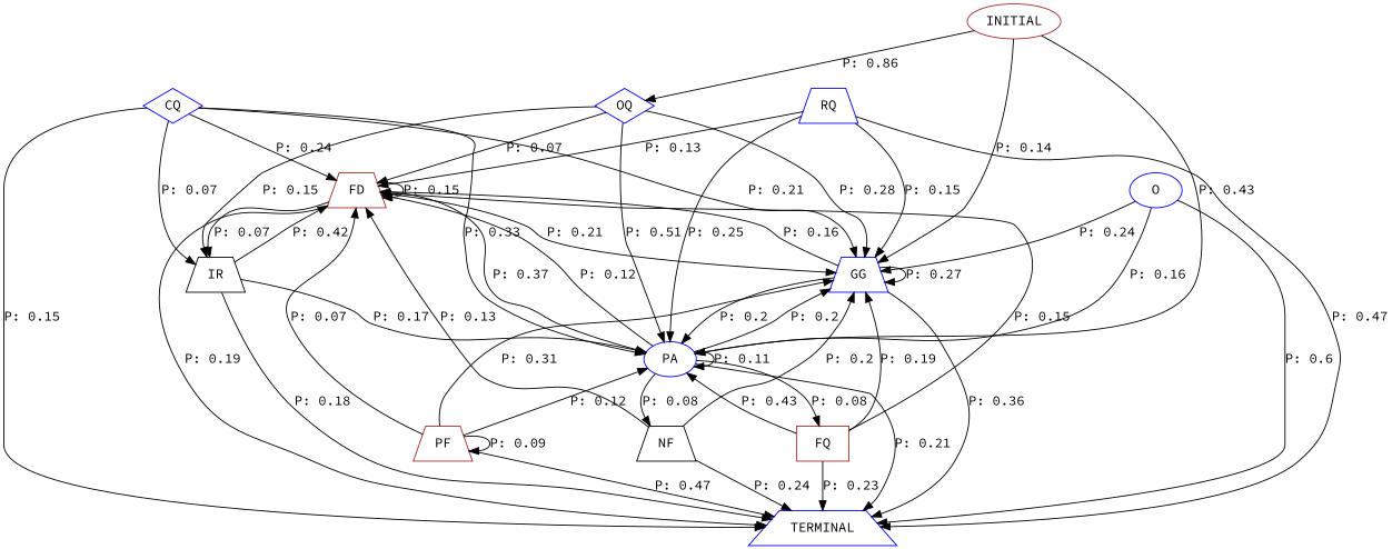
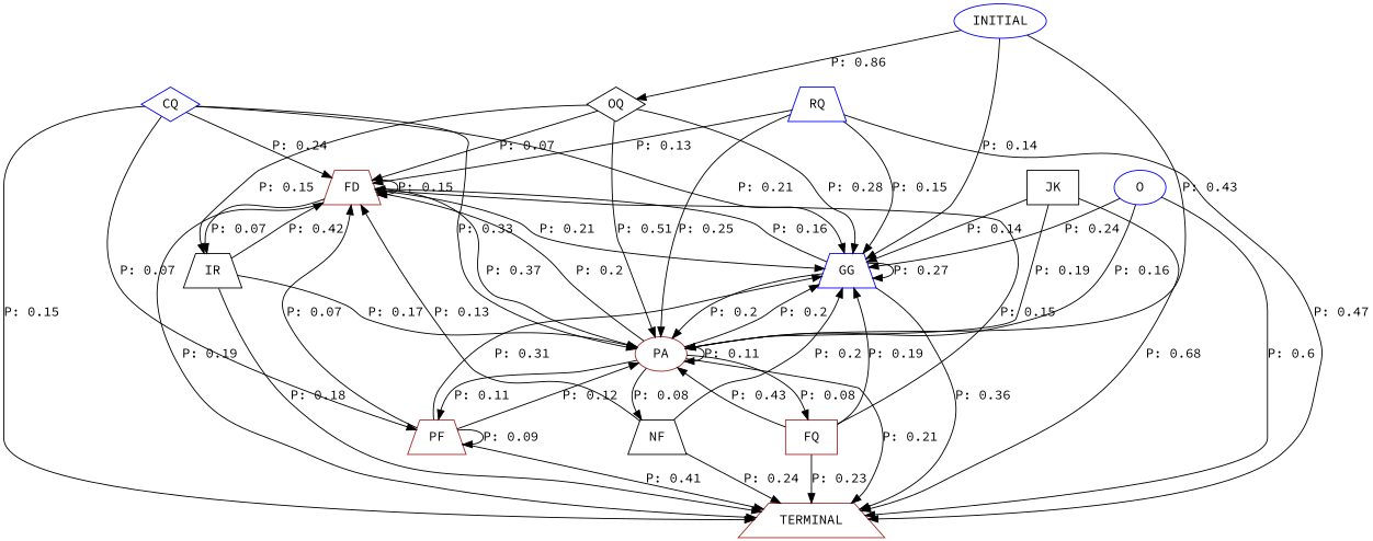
  digraph {
    fontname="Source Code Pro"
    node [color=blue fontname="Source Code Pro" shape=trapezium]
    edge [fontname="Source Code Pro"]
    n1 [label=CQ shape=diamond]
    n2 [color=brown label=FD]
    n3 [label=GG]
    n4 [color=black label=IR]
-   n5 [label=PA shape=ellipse]
-   n6 [label=TERMINAL]
+   n5 [color=brown label=PA shape=ellipse]
+   n6 [color=brown label=TERMINAL]
    n7 [color=brown label=FQ shape=box]
    n8 [color=black label=NF]
    n9 [color=brown label=PF]
+   n10 [color=black label=JK shape=box]
    n11 [label=O shape=ellipse]
-   n12 [label=OQ shape=diamond]
+   n12 [color=black label=OQ shape=diamond]
    n13 [label=RQ]
-   n14 [color=brown label=INITIAL shape=ellipse]
+   n14 [label=INITIAL shape=ellipse]
    n1 -> n2 [label="P: 0.24"]
    n1 -> n3 [label="P: 0.21"]
-   n1 -> n4 [label="P: 0.07"]
+   n1 -> n9 [label="P: 0.07"]
    n1 -> n5 [label="P: 0.33"]
    n1 -> n6 [label="P: 0.15"]
    n2 -> n2 [label="P: 0.15"]
    n2 -> n3 [label="P: 0.21"]
    n2 -> n4 [label="P: 0.07"]
    n2 -> n5 [label="P: 0.37"]
    n2 -> n6 [label="P: 0.19"]
    n3 -> n2 [label="P: 0.16"]
    n3 -> n3 [label="P: 0.27"]
    n3 -> n5 [label="P: 0.2"]
    n3 -> n6 [label="P: 0.36"]
    n4 -> n2 [label="P: 0.42"]
    n4 -> n5 [label="P: 0.17"]
    n4 -> n6 [label="P: 0.18"]
-   n5 -> n2 [label="P: 0.12"]
+   n5 -> n2 [label="P: 0.2"]
    n5 -> n3 [label="P: 0.2"]
    n5 -> n5 [label="P: 0.11"]
    n5 -> n6 [label="P: 0.21"]
    n5 -> n7 [label="P: 0.08"]
    n5 -> n8 [label="P: 0.08"]
+   n5 -> n9 [label="P: 0.11"]
    n7 -> n2 [label="P: 0.15"]
    n7 -> n3 [label="P: 0.19"]
    n7 -> n5 [label="P: 0.43"]
    n7 -> n6 [label="P: 0.23"]
    n8 -> n2 [label="P: 0.13"]
    n8 -> n3 [label="P: 0.2"]
    n8 -> n6 [label="P: 0.24"]
    n9 -> n2 [label="P: 0.07"]
    n9 -> n3 [label="P: 0.31"]
    n9 -> n5 [label="P: 0.12"]
-   n9 -> n6 [label="P: 0.47"]
+   n9 -> n6 [label="P: 0.41"]
    n9 -> n9 [label="P: 0.09"]
+   n10 -> n3 [label="P: 0.14"]
+   n10 -> n5 [label="P: 0.19"]
+   n10 -> n6 [label="P: 0.68"]
    n11 -> n3 [label="P: 0.24"]
    n11 -> n5 [label="P: 0.16"]
    n11 -> n6 [label="P: 0.6"]
    n12 -> n2 [label="P: 0.07"]
    n12 -> n3 [label="P: 0.28"]
    n12 -> n4 [label="P: 0.15"]
    n12 -> n5 [label="P: 0.51"]
    n13 -> n2 [label="P: 0.13"]
    n13 -> n3 [label="P: 0.15"]
    n13 -> n5 [label="P: 0.25"]
    n13 -> n6 [label="P: 0.47"]
    n14 -> n3 [label="P: 0.14"]
    n14 -> n5 [label="P: 0.43"]
    n14 -> n12 [label="P: 0.86"]
  }
